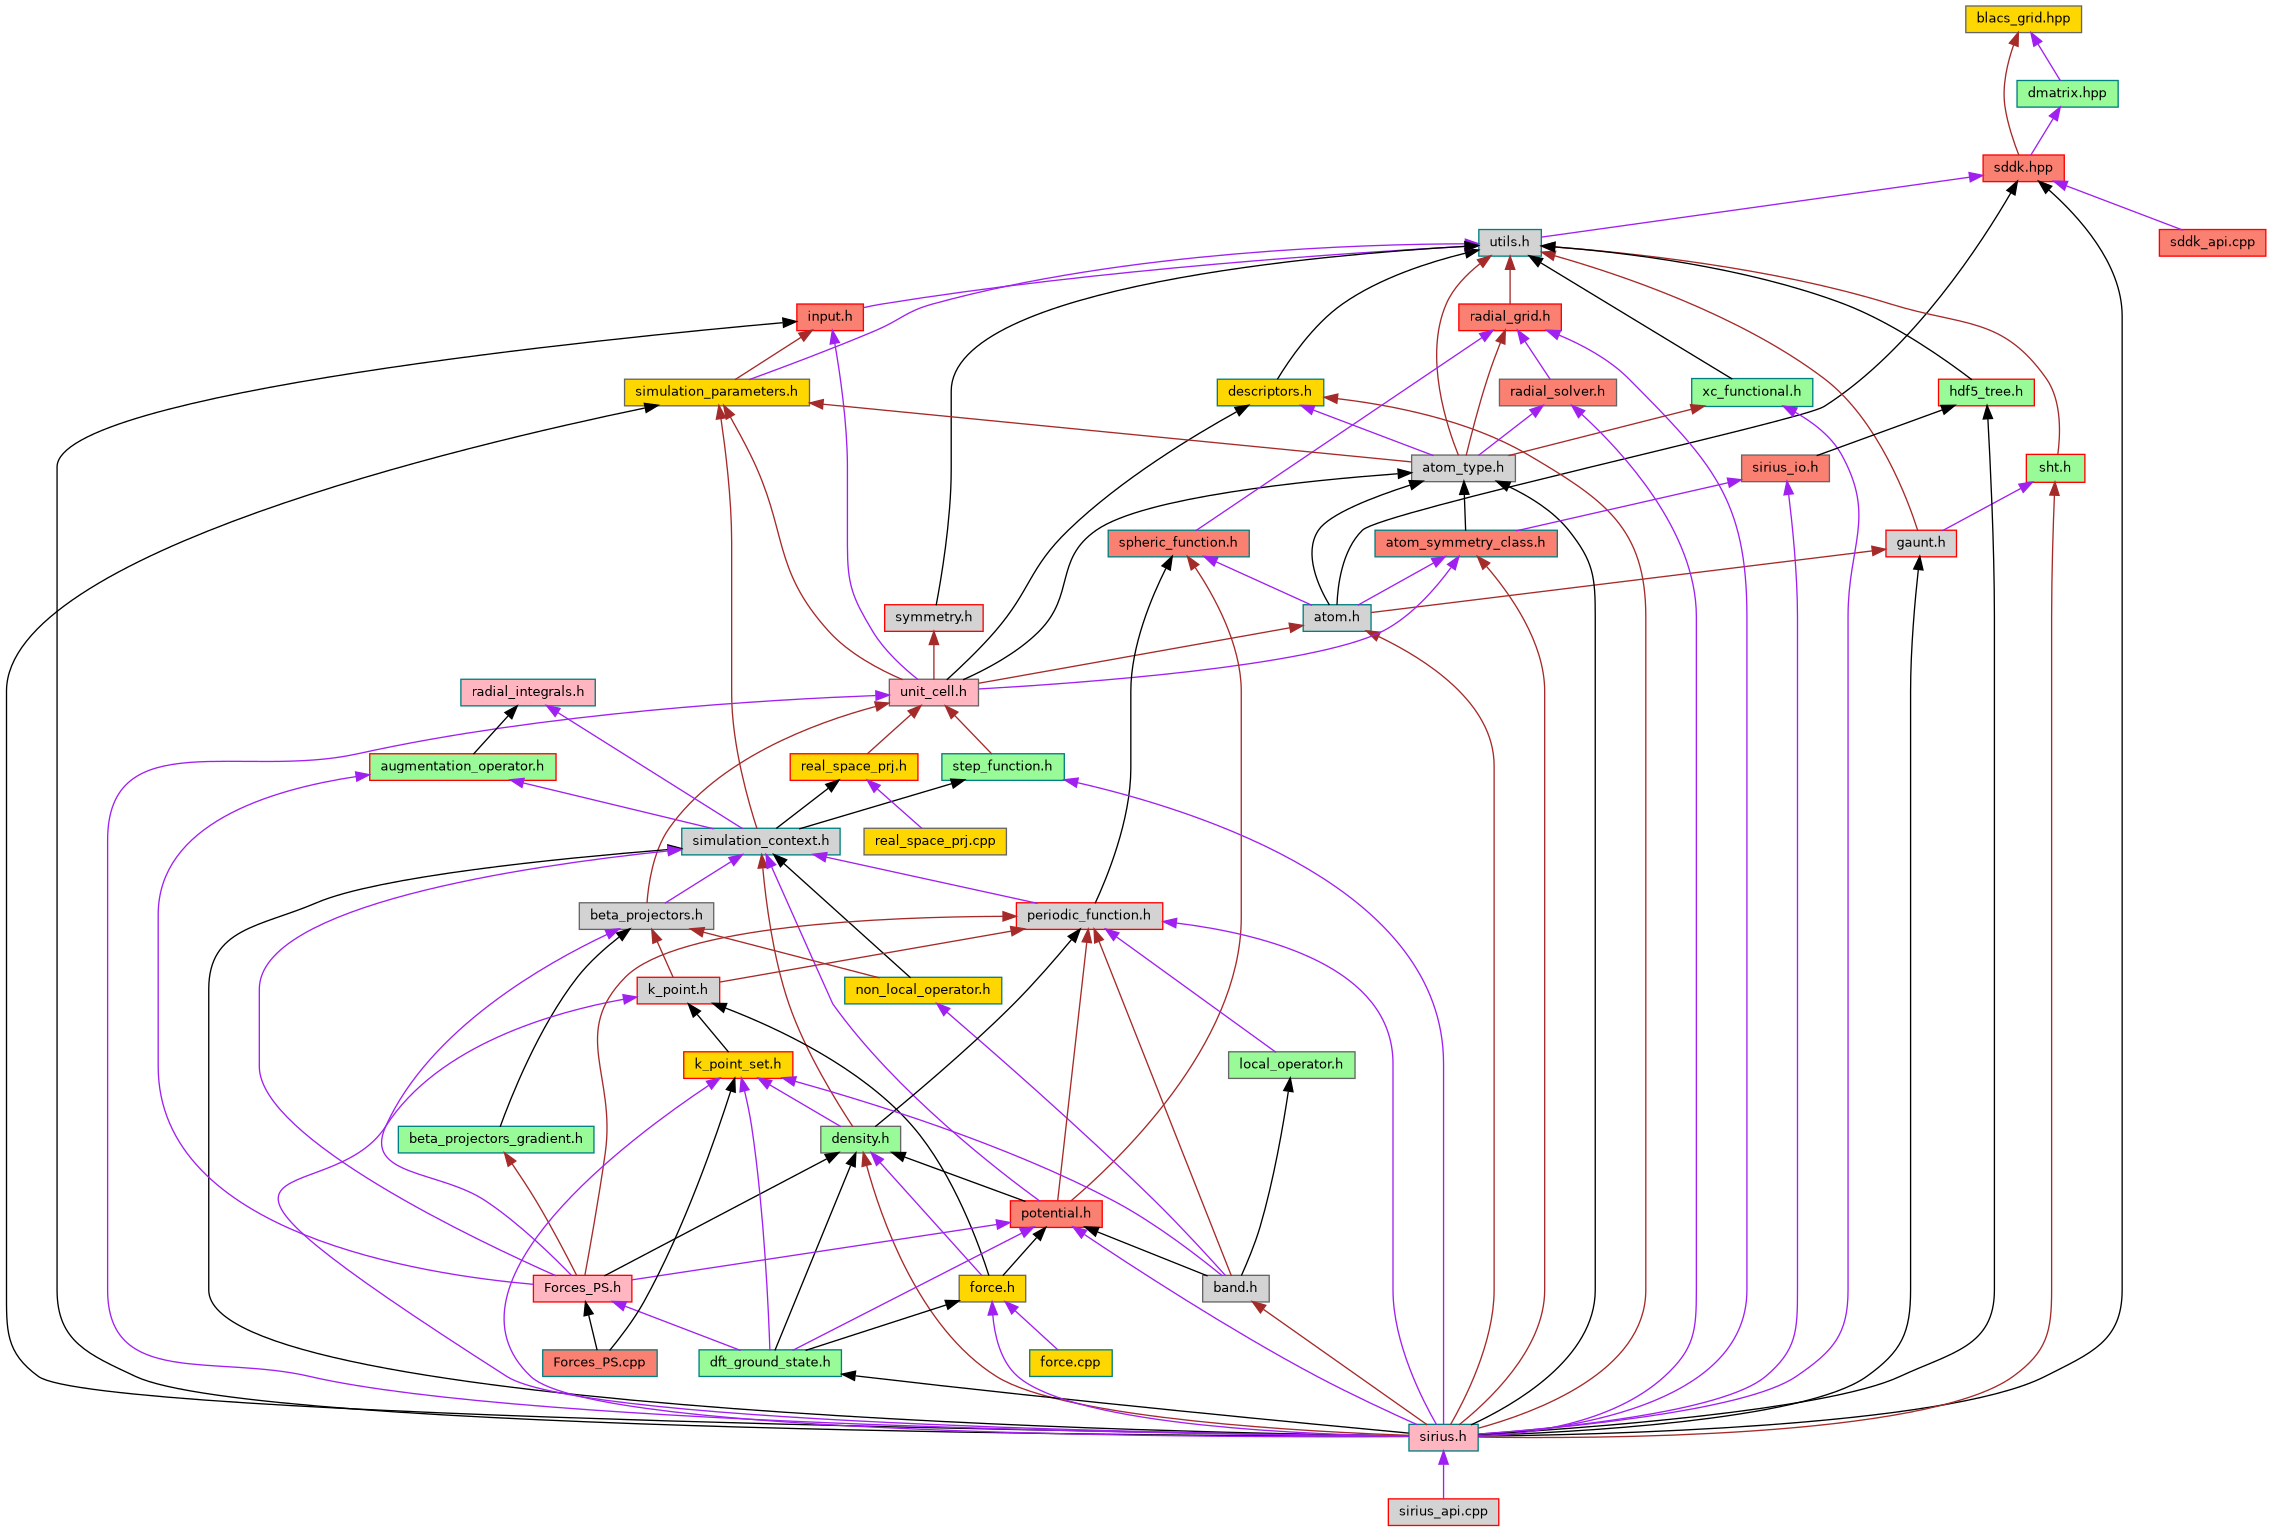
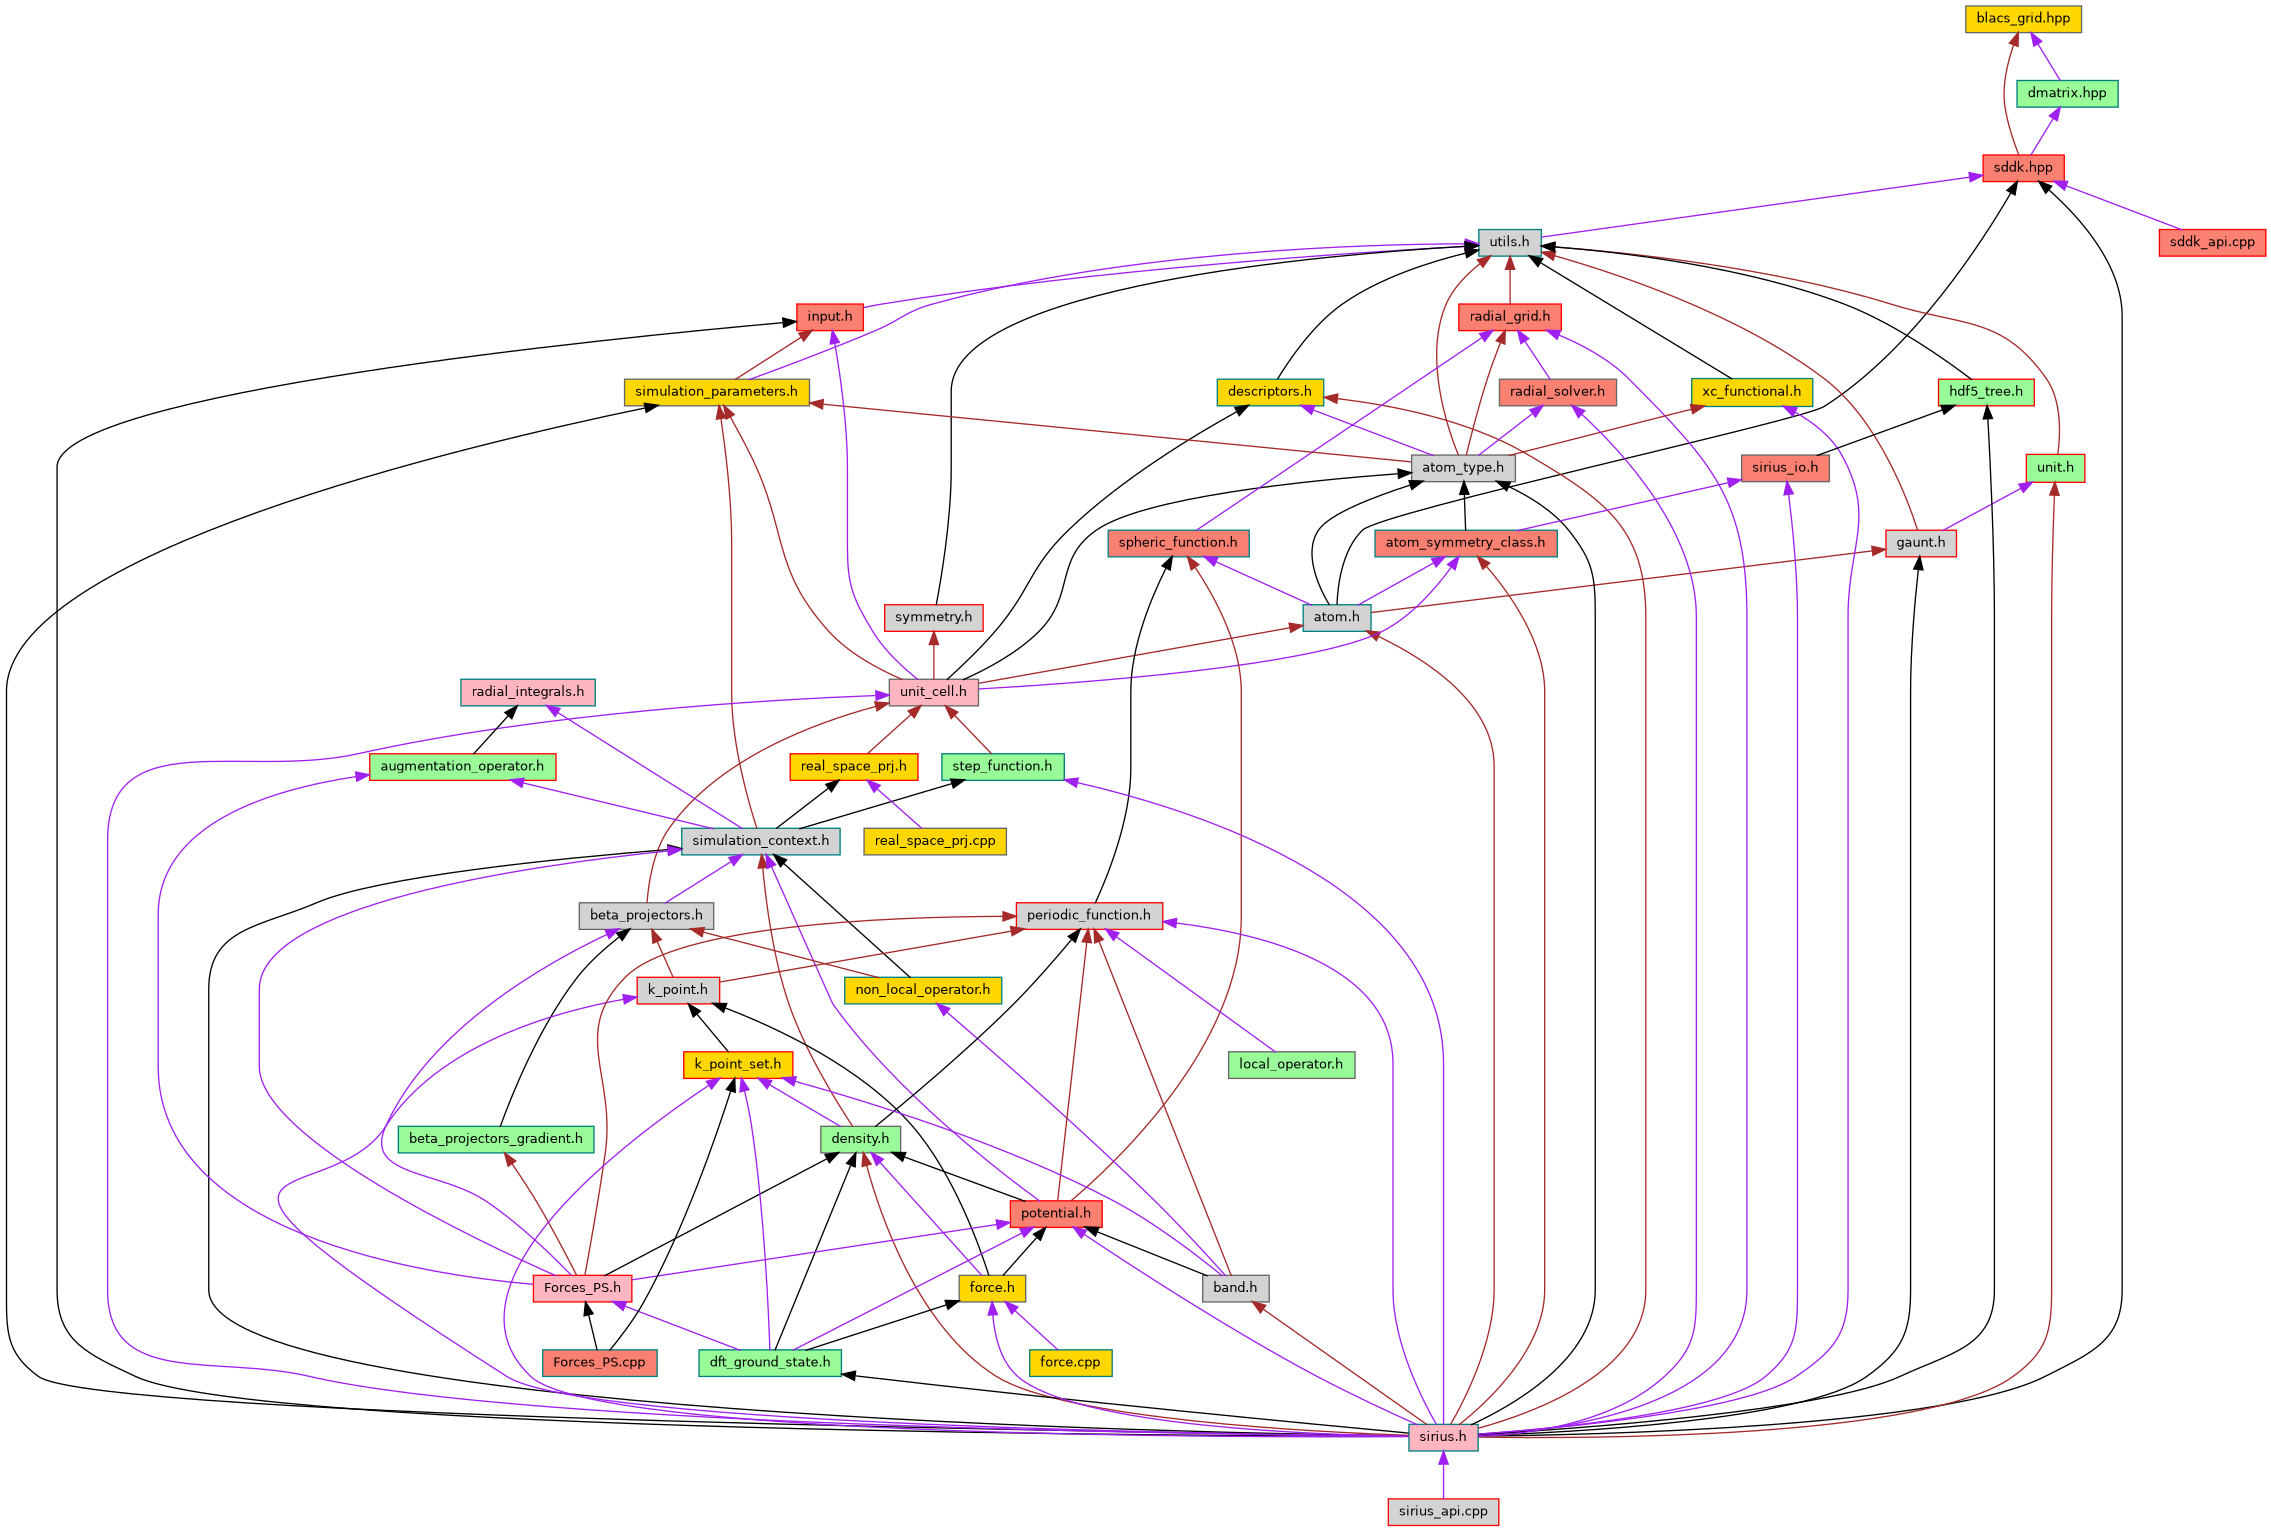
  digraph {
    node [color=teal fillcolor=lightgrey fontname=Helvetica fontsize=10 shape=record style=filled]
    edge [color=purple dir=back fontname=Helvetica fontsize=10 labelfontname=Helvetica labelfontsize=10 style=solid]
    n1 [color=gray40 fillcolor=gold fontcolor=black height=0.2 label="blacs_grid.hpp" width=0.4]
    n2 [fillcolor=palegreen height=0.2 label="dmatrix.hpp" width=0.4]
    n3 [color=red fillcolor=salmon height=0.2 label="sddk.hpp" width=0.4]
    n4 [height=0.2 label="utils.h" width=0.4]
    n5 [height=0.2 label="atom.h" width=0.4]
    n6 [fillcolor=lightpink height=0.2 label="sirius.h" width=0.4]
    n7 [color=red fillcolor=salmon height=0.2 label="sddk_api.cpp" width=0.4]
    n8 [color=red height=0.2 label="gaunt.h" width=0.4]
-   n9 [color=red fillcolor=palegreen height=0.2 label="sht.h" width=0.4]
+   n9 [color=red fillcolor=palegreen height=0.2 label="unit.h" width=0.4]
    n10 [fillcolor=gold height=0.2 label="descriptors.h" width=0.4]
    n11 [color=gray40 height=0.2 label="atom_type.h" width=0.4]
    n12 [color=red fillcolor=salmon height=0.2 label="radial_grid.h" width=0.4]
-   n13 [fillcolor=palegreen height=0.2 label="xc_functional.h" width=0.4]
+   n13 [fillcolor=gold height=0.2 label="xc_functional.h" width=0.4]
    n14 [color=gray40 fillcolor=gold height=0.2 label="simulation_parameters.h" width=0.4]
    n15 [color=red fillcolor=salmon height=0.2 label="input.h" width=0.4]
    n16 [color=red fillcolor=palegreen height=0.2 label="hdf5_tree.h" width=0.4]
    n17 [color=red height=0.2 label="symmetry.h" width=0.4]
    n18 [color=gray40 fillcolor=lightpink height=0.2 label="unit_cell.h" width=0.4]
    n19 [color=red height=0.2 label="sirius_api.cpp" width=0.4]
    n20 [fillcolor=salmon height=0.2 label="atom_symmetry_class.h" width=0.4]
    n21 [color=gray40 fillcolor=salmon height=0.2 label="radial_solver.h" width=0.4]
    n22 [fillcolor=salmon height=0.2 label="spheric_function.h" width=0.4]
    n23 [height=0.2 label="simulation_context.h" width=0.4]
    n24 [color=gray40 fillcolor=salmon height=0.2 label="sirius_io.h" width=0.4]
    n25 [color=gray40 height=0.2 label="beta_projectors.h" width=0.4]
    n26 [fillcolor=palegreen height=0.2 label="step_function.h" width=0.4]
    n27 [color=red fillcolor=gold height=0.2 label="real_space_prj.h" width=0.4]
    n28 [color=red fillcolor=lightpink height=0.2 label="Forces_PS.h" width=0.4]
    n29 [fillcolor=gold height=0.2 label="non_local_operator.h" width=0.4]
    n30 [color=red height=0.2 label="k_point.h" width=0.4]
    n31 [fillcolor=palegreen height=0.2 label="beta_projectors_gradient.h" width=0.4]
    n32 [color=gray40 fillcolor=gold height=0.2 label="real_space_prj.cpp" width=0.4]
    n33 [fillcolor=lightpink height=0.2 label="radial_integrals.h" width=0.4]
    n34 [color=red fillcolor=palegreen height=0.2 label="augmentation_operator.h" width=0.4]
    n35 [color=red height=0.2 label="periodic_function.h" width=0.4]
    n36 [color=gray40 fillcolor=palegreen height=0.2 label="density.h" width=0.4]
    n37 [color=red fillcolor=salmon height=0.2 label="potential.h" width=0.4]
    n38 [fillcolor=palegreen height=0.2 label="dft_ground_state.h" width=0.4]
    n39 [fillcolor=salmon height=0.2 label="Forces_PS.cpp" width=0.4]
    n40 [color=gray40 height=0.2 label="band.h" width=0.4]
    n41 [color=gray40 fillcolor=palegreen height=0.2 label="local_operator.h" width=0.4]
    n42 [color=gray40 fillcolor=gold height=0.2 label="force.h" width=0.4]
    n43 [color=red fillcolor=gold height=0.2 label="k_point_set.h" width=0.4]
    n44 [fillcolor=gold height=0.2 label="force.cpp" width=0.4]
    n1 -> n2
    n1 -> n3 [color=brown]
    n2 -> n3
    n3 -> n4
    n3 -> n5 [color=black]
    n3 -> n6 [color=black]
    n3 -> n7
    n4 -> n8 [color=brown]
    n4 -> n9 [color=brown]
    n4 -> n10 [color=black]
    n4 -> n11 [color=brown]
    n4 -> n12 [color=brown]
    n4 -> n13 [color=black]
    n4 -> n14
    n4 -> n15
    n4 -> n16 [color=black]
    n4 -> n17 [color=black]
    n5 -> n6 [color=brown]
    n5 -> n18 [color=brown]
    n6 -> n19
    n8 -> n5 [color=brown]
    n8 -> n6 [color=black]
    n9 -> n6 [color=brown]
    n9 -> n8
    n10 -> n6 [color=brown]
    n10 -> n11
    n10 -> n18 [color=black]
    n11 -> n5 [color=black]
    n11 -> n6 [color=black]
    n11 -> n18 [color=black]
    n11 -> n20 [color=black]
    n12 -> n6
    n12 -> n11 [color=brown]
    n12 -> n21
    n12 -> n22
    n13 -> n6
    n13 -> n11 [color=brown]
    n14 -> n6 [color=black]
    n14 -> n11 [color=brown]
    n14 -> n18 [color=brown]
    n14 -> n23 [color=brown]
    n15 -> n6 [color=black]
    n15 -> n14 [color=brown]
    n15 -> n18
    n16 -> n6 [color=black]
    n16 -> n24 [color=black]
    n17 -> n18 [color=brown]
    n18 -> n6
    n18 -> n25 [color=brown]
    n18 -> n26 [color=brown]
    n18 -> n27 [color=brown]
    n20 -> n5
    n20 -> n6 [color=brown]
    n20 -> n18
    n21 -> n6
    n21 -> n11
    n22 -> n5
    n22 -> n35 [color=black]
    n22 -> n37 [color=brown]
    n23 -> n6 [color=black]
    n23 -> n25
    n23 -> n28
    n23 -> n29 [color=black]
-   n23 -> n35
    n23 -> n36 [color=brown]
    n23 -> n37
    n24 -> n6
    n24 -> n20
    n25 -> n28
    n25 -> n29 [color=brown]
    n25 -> n30 [color=brown]
    n25 -> n31 [color=black]
    n26 -> n6
    n26 -> n23 [color=black]
    n27 -> n23 [color=black]
    n27 -> n32
    n28 -> n38
    n28 -> n39 [color=black]
    n29 -> n40
    n30 -> n6
    n30 -> n42 [color=black]
    n30 -> n43 [color=black]
    n31 -> n28 [color=brown]
    n33 -> n23
    n33 -> n34 [color=black]
    n34 -> n23
    n34 -> n28
    n35 -> n6
    n35 -> n28 [color=brown]
    n35 -> n30 [color=brown]
    n35 -> n36 [color=black]
    n35 -> n37 [color=brown]
    n35 -> n40 [color=brown]
    n35 -> n41
    n36 -> n6 [color=brown]
    n36 -> n28 [color=black]
    n36 -> n37 [color=black]
    n36 -> n38 [color=black]
    n36 -> n42
    n37 -> n6
    n37 -> n28
    n37 -> n38
    n37 -> n40 [color=black]
    n37 -> n42 [color=black]
    n38 -> n6 [color=black]
    n40 -> n6 [color=brown]
-   n41 -> n40 [color=black]
    n42 -> n6
    n42 -> n38 [color=black]
    n42 -> n44
    n43 -> n6
    n43 -> n36
    n43 -> n38
    n43 -> n39 [color=black]
    n43 -> n40
  }
